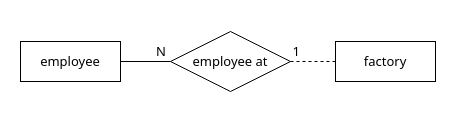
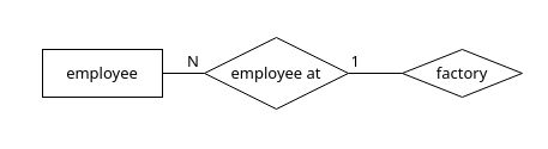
  <mxCell id="0" />
  <mxCell id="1" parent="0" />
  <mxCell id="2" value="" style="rounded=0;whiteSpace=wrap;html=1;fontFamily=Noto Sans;fontSource=https%3A%2F%2Ffonts.googleapis.com%2Fcss%3Ffamily%3DNoto%2BSans;strokeColor=none;fillColor=none;" parent="1" vertex="1"><mxGeometry x="213.5" y="20" width="30" height="20" as="geometry" /></mxCell>
  <mxCell id="3" value="" style="rounded=0;whiteSpace=wrap;html=1;fontFamily=Noto Sans;fontSource=https%3A%2F%2Ffonts.googleapis.com%2Fcss%3Ffamily%3DNoto%2BSans;strokeColor=none;fillColor=none;" parent="1" vertex="1"><mxGeometry x="216.5" y="83" width="30" height="20" as="geometry" /></mxCell>
- <mxCell id="4" value="employee" style="whiteSpace=wrap;html=1;align=center;fontSize=13;fontFamily=Noto Sans;fontSource=https%3A%2F%2Ffonts.googleapis.com%2Fcss%3Ffamily%3DNoto%2BSans;" parent="1" vertex="1"><mxGeometry x="20" y="41" width="100" height="40" as="geometry" /></mxCell>
+ <mxCell id="4" value="employee" style="whiteSpace=wrap;html=1;align=center;fontSize=13;fontFamily=Noto Sans;fontSource=https%3A%2F%2Ffonts.googleapis.com%2Fcss%3Ffamily%3DNoto%2BSans;" parent="1" vertex="1"><mxGeometry x="35" y="41" width="100" height="40" as="geometry" /></mxCell>
  <mxCell id="5" value="employee at" style="shape=rhombus;perimeter=rhombusPerimeter;whiteSpace=wrap;html=1;align=center;fontSize=13;fontFamily=Noto Sans;fontSource=https%3A%2F%2Ffonts.googleapis.com%2Fcss%3Ffamily%3DNoto%2BSans;" parent="1" vertex="1"><mxGeometry x="170" y="31" width="120" height="60" as="geometry" /></mxCell>
- <mxCell id="6" value="factory" style="whiteSpace=wrap;html=1;align=center;fontSize=13;fontFamily=Noto Sans;fontSource=https%3A%2F%2Ffonts.googleapis.com%2Fcss%3Ffamily%3DNoto%2BSans;" parent="1" vertex="1"><mxGeometry x="335" y="41" width="100" height="40" as="geometry" /></mxCell>
+ <mxCell id="6" value="factory" style="rhombus;whiteSpace=wrap;html=1;align=center;fontSize=13;fontFamily=Noto Sans;fontSource=https%3A%2F%2Ffonts.googleapis.com%2Fcss%3Ffamily%3DNoto%2BSans;" parent="1" vertex="1"><mxGeometry x="335" y="41" width="100" height="40" as="geometry" /></mxCell>
  <mxCell id="7" value="" style="endArrow=none;html=1;rounded=0;exitX=1;exitY=0.5;exitDx=0;exitDy=0;entryX=0;entryY=0.5;entryDx=0;entryDy=0;fontSize=13;fontFamily=Noto Sans;fontSource=https%3A%2F%2Ffonts.googleapis.com%2Fcss%3Ffamily%3DNoto%2BSans;" edge="1" parent="1" source="4" target="5"><mxGeometry relative="1" as="geometry"><mxPoint x="210" y="211" as="sourcePoint" /><mxPoint x="210" y="286" as="targetPoint" /></mxGeometry></mxCell>
  <mxCell id="8" value="N" style="resizable=0;html=1;align=right;verticalAlign=bottom;fontSize=13;fontFamily=Noto Sans;fontSource=https%3A%2F%2Ffonts.googleapis.com%2Fcss%3Ffamily%3DNoto%2BSans;" connectable="0" vertex="1" parent="7"><mxGeometry x="1" relative="1" as="geometry"><mxPoint x="-4" as="offset" /></mxGeometry></mxCell>
- <mxCell id="9" value="" style="endArrow=none;html=1;rounded=0;exitX=0;exitY=0.5;exitDx=0;exitDy=0;fontSize=13;fontFamily=Noto Sans;fontSource=https%3A%2F%2Ffonts.googleapis.com%2Fcss%3Ffamily%3DNoto%2BSans;entryX=1;entryY=0.5;entryDx=0;entryDy=0;dashed=1;" edge="1" parent="1" source="6" target="5"><mxGeometry relative="1" as="geometry"><mxPoint x="210" y="424" as="sourcePoint" /><mxPoint x="210" y="346" as="targetPoint" /></mxGeometry></mxCell>
+ <mxCell id="9" value="" style="endArrow=none;html=1;rounded=0;exitX=0;exitY=0.5;exitDx=0;exitDy=0;fontSize=13;fontFamily=Noto Sans;fontSource=https%3A%2F%2Ffonts.googleapis.com%2Fcss%3Ffamily%3DNoto%2BSans;entryX=1;entryY=0.5;entryDx=0;entryDy=0;" edge="1" parent="1" source="6" target="5"><mxGeometry relative="1" as="geometry"><mxPoint x="210" y="424" as="sourcePoint" /><mxPoint x="210" y="346" as="targetPoint" /></mxGeometry></mxCell>
  <mxCell id="10" value="1" style="resizable=0;html=1;align=right;verticalAlign=bottom;rotation=0;fontSize=13;fontFamily=Noto Sans;fontSource=https%3A%2F%2Ffonts.googleapis.com%2Fcss%3Ffamily%3DNoto%2BSans;" connectable="0" vertex="1" parent="9"><mxGeometry x="1" relative="1" as="geometry"><mxPoint x="10" as="offset" /></mxGeometry></mxCell>
